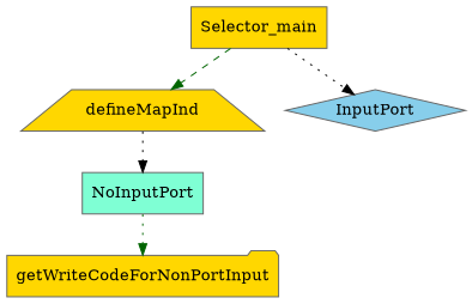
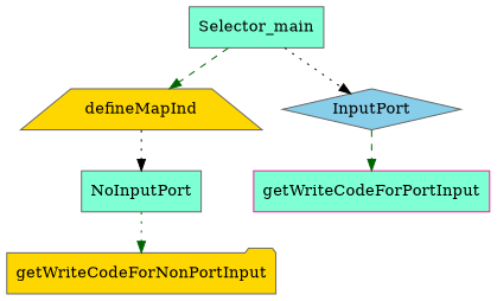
  digraph {
    rankdir=UD
    node [color=gray40 fillcolor=aquamarine shape=box sides=5 style=filled]
    edge [color=darkgreen style=dotted]
-   Selector_main [fillcolor=gold]
+   Selector_main
    defineMapInd [fillcolor=gold shape=trapezium]
    InputPort [fillcolor=skyblue shape=diamond]
    NoInputPort
    getWriteCodeForNonPortInput [fillcolor=gold shape=folder]
+   getWriteCodeForPortInput [color=deeppink]
    Selector_main -> defineMapInd [style=dashed]
    Selector_main -> InputPort [color=black]
    defineMapInd -> NoInputPort [color=black]
+   InputPort -> getWriteCodeForPortInput [style=dashed]
    NoInputPort -> getWriteCodeForNonPortInput
  }
